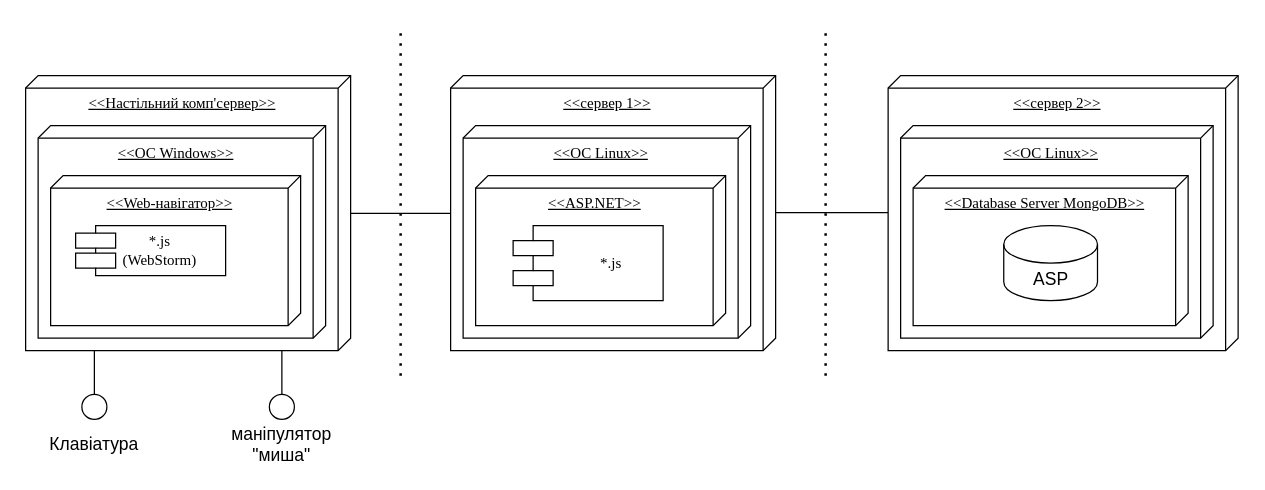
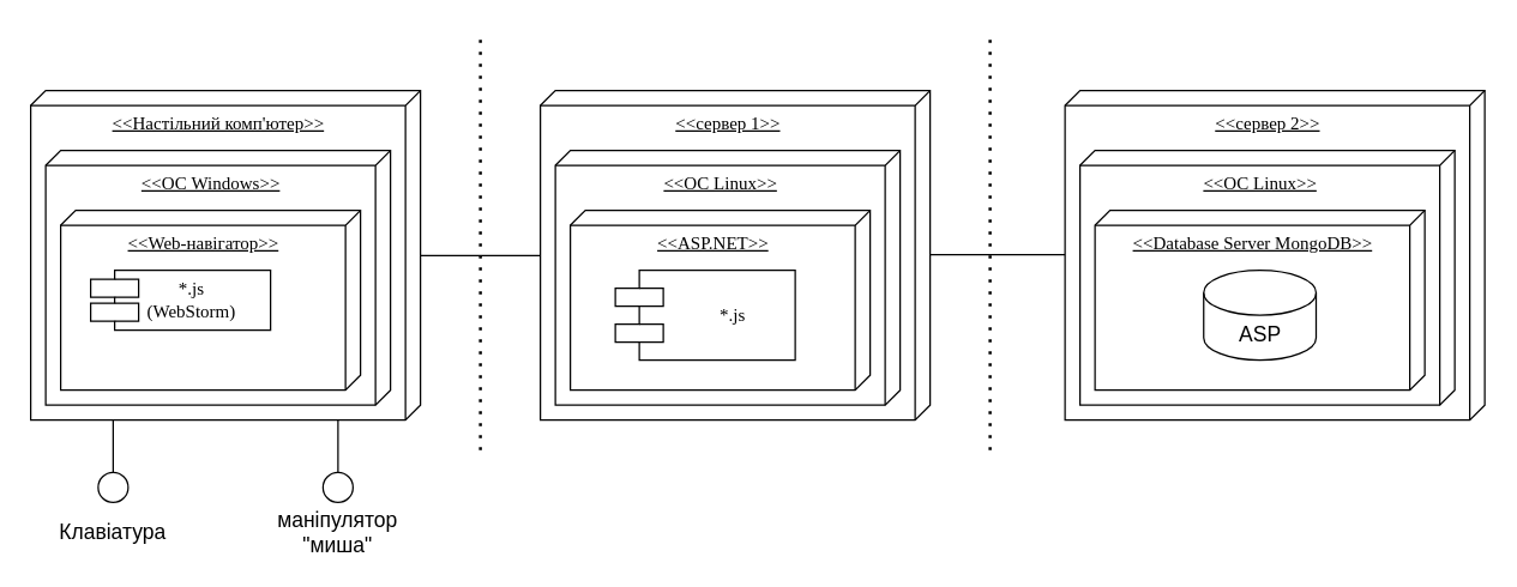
  <mxCell id="0" />
  <mxCell id="1" parent="0" />
  <mxCell id="2" style="edgeStyle=orthogonalEdgeStyle;rounded=0;orthogonalLoop=1;jettySize=auto;html=1;entryX=0.502;entryY=1.002;entryDx=0;entryDy=0;entryPerimeter=0;fontSize=14;exitX=0.501;exitY=0;exitDx=0;exitDy=0;exitPerimeter=0;endArrow=none;endFill=0;" edge="1" parent="1" source="5" target="15"><mxGeometry relative="1" as="geometry"><Array as="points"><mxPoint x="361" y="170" /></Array></mxGeometry></mxCell>
  <mxCell id="3" style="edgeStyle=orthogonalEdgeStyle;rounded=0;orthogonalLoop=1;jettySize=auto;html=1;fontSize=14;exitX=0.498;exitY=0;exitDx=0;exitDy=0;exitPerimeter=0;endArrow=none;endFill=0;entryX=0.498;entryY=1;entryDx=0;entryDy=0;entryPerimeter=0;" edge="1" parent="1" source="15" target="10"><mxGeometry relative="1" as="geometry"><mxPoint x="760.66" y="169.66" as="sourcePoint" /><mxPoint x="680" y="190" as="targetPoint" /><Array as="points" /></mxGeometry></mxCell>
  <mxCell id="4" value="" style="group" vertex="1" connectable="0" parent="1"><mxGeometry x="20" y="60" width="260" height="220" as="geometry" /></mxCell>
- <mxCell id="5" value="&amp;lt;&amp;lt;Настільний комп'сервер&amp;gt;&amp;gt;" style="verticalAlign=top;align=center;spacingTop=8;spacingLeft=2;spacingRight=12;shape=cube;size=10;direction=south;fontStyle=4;html=1;rounded=0;shadow=0;comic=0;labelBackgroundColor=none;strokeWidth=1;fontFamily=Verdana;fontSize=12" vertex="1" parent="4"><mxGeometry width="260" height="220" as="geometry" /></mxCell>
+ <mxCell id="5" value="&amp;lt;&amp;lt;Настільний комп'ютер&amp;gt;&amp;gt;" style="verticalAlign=top;align=center;spacingTop=8;spacingLeft=2;spacingRight=12;shape=cube;size=10;direction=south;fontStyle=4;html=1;rounded=0;shadow=0;comic=0;labelBackgroundColor=none;strokeWidth=1;fontFamily=Verdana;fontSize=12" vertex="1" parent="4"><mxGeometry width="260" height="220" as="geometry" /></mxCell>
  <mxCell id="6" value="&amp;lt;&amp;lt;ОС Windows&amp;gt;&amp;gt;" style="verticalAlign=top;align=center;spacingTop=8;spacingLeft=2;spacingRight=12;shape=cube;size=10;direction=south;fontStyle=4;html=1;rounded=0;shadow=0;comic=0;labelBackgroundColor=none;strokeWidth=1;fontFamily=Verdana;fontSize=12" vertex="1" parent="4"><mxGeometry x="10" y="40" width="230" height="170" as="geometry" /></mxCell>
  <mxCell id="7" value="&amp;lt;&amp;lt;Web-навігатор&amp;gt;&amp;gt;" style="verticalAlign=top;align=center;spacingTop=8;spacingLeft=2;spacingRight=12;shape=cube;size=10;direction=south;fontStyle=4;html=1;rounded=0;shadow=0;comic=0;labelBackgroundColor=none;strokeWidth=1;fontFamily=Verdana;fontSize=12" vertex="1" parent="4"><mxGeometry x="20" y="80" width="200" height="120" as="geometry" /></mxCell>
  <mxCell id="8" value="&lt;div style=&quot;text-align: center;&quot;&gt;&lt;span style=&quot;background-color: initial;&quot;&gt;*.js&lt;/span&gt;&lt;/div&gt;&lt;div style=&quot;text-align: center;&quot;&gt;&lt;span style=&quot;background-color: initial;&quot;&gt;(WebStorm)&lt;/span&gt;&lt;/div&gt;" style="shape=component;align=left;spacingLeft=36;rounded=0;shadow=0;comic=0;labelBackgroundColor=none;strokeWidth=1;fontFamily=Verdana;fontSize=12;html=1;" vertex="1" parent="4"><mxGeometry x="40" y="120" width="120" height="40" as="geometry" /></mxCell>
  <mxCell id="9" value="" style="group" vertex="1" connectable="0" parent="1"><mxGeometry x="710" y="60" width="280" height="220" as="geometry" /></mxCell>
  <mxCell id="10" value="&amp;lt;&amp;lt;сервер 2&amp;gt;&amp;gt;" style="verticalAlign=top;align=center;spacingTop=8;spacingLeft=2;spacingRight=12;shape=cube;size=10;direction=south;fontStyle=4;html=1;rounded=0;shadow=0;comic=0;labelBackgroundColor=none;strokeWidth=1;fontFamily=Verdana;fontSize=12" vertex="1" parent="9"><mxGeometry width="280" height="220" as="geometry" /></mxCell>
  <mxCell id="11" value="&amp;lt;&amp;lt;ОС Linux&amp;gt;&amp;gt;" style="verticalAlign=top;align=center;spacingTop=8;spacingLeft=2;spacingRight=12;shape=cube;size=10;direction=south;fontStyle=4;html=1;rounded=0;shadow=0;comic=0;labelBackgroundColor=none;strokeWidth=1;fontFamily=Verdana;fontSize=12" vertex="1" parent="9"><mxGeometry x="10" y="40" width="250" height="170" as="geometry" /></mxCell>
  <mxCell id="12" value="&amp;lt;&amp;lt;Database Server MongoDB&amp;gt;&amp;gt;" style="verticalAlign=top;align=center;spacingTop=8;spacingLeft=2;spacingRight=12;shape=cube;size=10;direction=south;fontStyle=4;html=1;rounded=0;shadow=0;comic=0;labelBackgroundColor=none;strokeWidth=1;fontFamily=Verdana;fontSize=12" vertex="1" parent="9"><mxGeometry x="20" y="80" width="220" height="120" as="geometry" /></mxCell>
  <mxCell id="13" value="ASP" style="shape=cylinder3;whiteSpace=wrap;html=1;boundedLbl=1;backgroundOutline=1;size=15;fontSize=14;" vertex="1" parent="9"><mxGeometry x="92.5" y="120" width="75" height="60" as="geometry" /></mxCell>
  <mxCell id="14" value="" style="group" vertex="1" connectable="0" parent="1"><mxGeometry x="360" y="60" width="260" height="220" as="geometry" /></mxCell>
  <mxCell id="15" value="&amp;lt;&amp;lt;сервер 1&amp;gt;&amp;gt;" style="verticalAlign=top;align=center;spacingTop=8;spacingLeft=2;spacingRight=12;shape=cube;size=10;direction=south;fontStyle=4;html=1;rounded=0;shadow=0;comic=0;labelBackgroundColor=none;strokeWidth=1;fontFamily=Verdana;fontSize=12" vertex="1" parent="14"><mxGeometry width="260" height="220" as="geometry" /></mxCell>
  <mxCell id="16" value="&amp;lt;&amp;lt;ОС Linux&amp;gt;&amp;gt;" style="verticalAlign=top;align=center;spacingTop=8;spacingLeft=2;spacingRight=12;shape=cube;size=10;direction=south;fontStyle=4;html=1;rounded=0;shadow=0;comic=0;labelBackgroundColor=none;strokeWidth=1;fontFamily=Verdana;fontSize=12" vertex="1" parent="14"><mxGeometry x="10" y="40" width="230" height="170" as="geometry" /></mxCell>
  <mxCell id="17" value="&amp;lt;&amp;lt;ASP.NET&amp;gt;&amp;gt;" style="verticalAlign=top;align=center;spacingTop=8;spacingLeft=2;spacingRight=12;shape=cube;size=10;direction=south;fontStyle=4;html=1;rounded=0;shadow=0;comic=0;labelBackgroundColor=none;strokeWidth=1;fontFamily=Verdana;fontSize=12" vertex="1" parent="14"><mxGeometry x="20" y="80" width="200" height="120" as="geometry" /></mxCell>
  <mxCell id="18" value="&lt;div style=&quot;&quot;&gt;&lt;span style=&quot;background-color: initial;&quot;&gt;*.js&lt;/span&gt;&lt;/div&gt;" style="shape=component;align=center;spacingLeft=36;rounded=0;shadow=0;comic=0;labelBackgroundColor=none;strokeWidth=1;fontFamily=Verdana;fontSize=12;html=1;" vertex="1" parent="14"><mxGeometry x="50" y="120" width="120" height="60" as="geometry" /></mxCell>
  <mxCell id="19" value="" style="group" vertex="1" connectable="0" parent="1"><mxGeometry x="190" y="280" width="70" height="90" as="geometry" /></mxCell>
  <mxCell id="20" value="" style="ellipse;whiteSpace=wrap;html=1;rounded=0;shadow=0;comic=0;labelBackgroundColor=none;strokeWidth=1;fontFamily=Verdana;fontSize=12;align=center;" vertex="1" parent="19"><mxGeometry x="25" y="35" width="20" height="20" as="geometry" /></mxCell>
  <mxCell id="21" style="edgeStyle=elbowEdgeStyle;rounded=0;html=1;labelBackgroundColor=none;startArrow=none;startFill=0;startSize=8;endArrow=none;endFill=0;endSize=16;fontFamily=Verdana;fontSize=12;" edge="1" source="20" parent="19"><mxGeometry relative="1" as="geometry"><mxPoint x="35" as="targetPoint" /></mxGeometry></mxCell>
  <mxCell id="22" value="&lt;font style=&quot;font-size: 14px;&quot;&gt;маніпулятор&lt;br&gt;&quot;миша&quot;&lt;/font&gt;" style="text;html=1;strokeColor=none;fillColor=none;align=center;verticalAlign=middle;whiteSpace=wrap;rounded=0;" vertex="1" parent="19"><mxGeometry y="60" width="70" height="30" as="geometry" /></mxCell>
  <mxCell id="23" value="" style="group" vertex="1" connectable="0" parent="1"><mxGeometry x="40" y="280" width="70" height="90" as="geometry" /></mxCell>
  <mxCell id="24" value="" style="ellipse;whiteSpace=wrap;html=1;rounded=0;shadow=0;comic=0;labelBackgroundColor=none;strokeWidth=1;fontFamily=Verdana;fontSize=12;align=center;" vertex="1" parent="23"><mxGeometry x="25" y="35" width="20" height="20" as="geometry" /></mxCell>
  <mxCell id="25" style="edgeStyle=elbowEdgeStyle;rounded=0;html=1;labelBackgroundColor=none;startArrow=none;startFill=0;startSize=8;endArrow=none;endFill=0;endSize=16;fontFamily=Verdana;fontSize=12;" edge="1" source="24" parent="23"><mxGeometry relative="1" as="geometry"><mxPoint x="35" as="targetPoint" /></mxGeometry></mxCell>
  <mxCell id="26" value="&lt;font style=&quot;font-size: 14px;&quot;&gt;Клавіатура&lt;/font&gt;" style="text;html=1;strokeColor=none;fillColor=none;align=center;verticalAlign=middle;whiteSpace=wrap;rounded=0;" vertex="1" parent="23"><mxGeometry y="60" width="70" height="30" as="geometry" /></mxCell>
  <mxCell id="27" value="" style="endArrow=none;dashed=1;html=1;dashPattern=1 3;strokeWidth=2;rounded=0;fontSize=14;" edge="1" parent="1"><mxGeometry width="50" height="50" relative="1" as="geometry"><mxPoint x="320" y="300" as="sourcePoint" /><mxPoint x="320" y="20" as="targetPoint" /></mxGeometry></mxCell>
  <mxCell id="28" value="" style="endArrow=none;dashed=1;html=1;dashPattern=1 3;strokeWidth=2;rounded=0;fontSize=14;" edge="1" parent="1"><mxGeometry width="50" height="50" relative="1" as="geometry"><mxPoint x="660" y="300" as="sourcePoint" /><mxPoint x="660" y="20" as="targetPoint" /></mxGeometry></mxCell>
